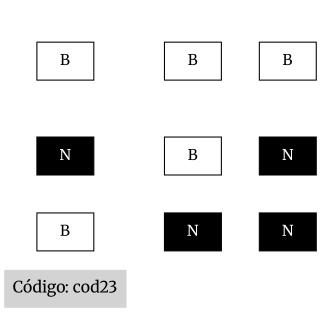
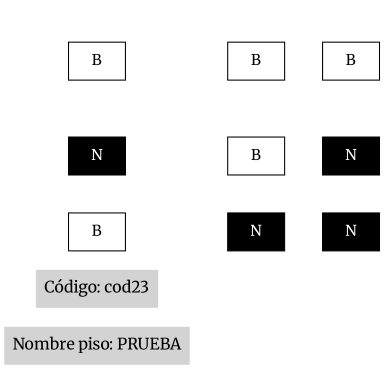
  digraph {
    rankdir=LR
    fontname=Merriweather
    node [shape=box style=filled fontname=Merriweather fillcolor=white]
    edge [style=invis fontname=Merriweather]
+   n1 [fontsize=15 label="Nombre piso: PRUEBA" shape=plaintext fillcolor=""]
    n2 [fontsize=15 label="Código: cod23" shape=plaintext fillcolor=""]
    n3 [label=B]
    n4 [fillcolor=black fontcolor=white label=N]
    n5 [fillcolor=black fontcolor=white label=N]
    n6 [fillcolor=black fontcolor=white label=N]
    n7 [label=B]
    n8 [fillcolor=black fontcolor=white label=N]
    n9 [label=B]
    n10 [label=B]
    n11 [label=B]
    subgraph sub_1 {
+     n1
      n2
      n3
      n4
      n5
      n6
      n7
      n8
      n9
      n10
      n11
    }
    n3 -> n4
    n4 -> n4
    n4 -> n5
    n5 -> n5
    n6 -> n6
    n6 -> n7
    n7 -> n7
    n7 -> n7
    n7 -> n8
    n8 -> n8
    n8 -> n8
    n9 -> n9
    n9 -> n10
    n10 -> n10
    n10 -> n10
    n10 -> n11
    n11 -> n11
    n11 -> n11
  }
